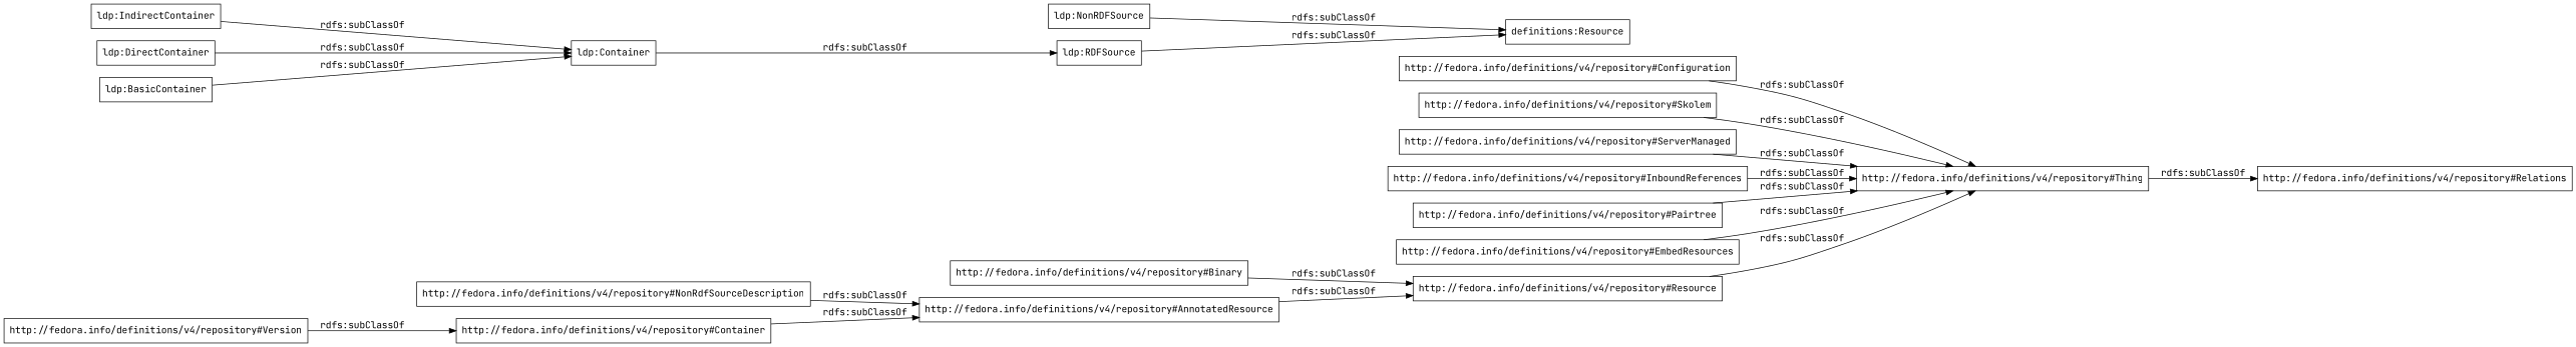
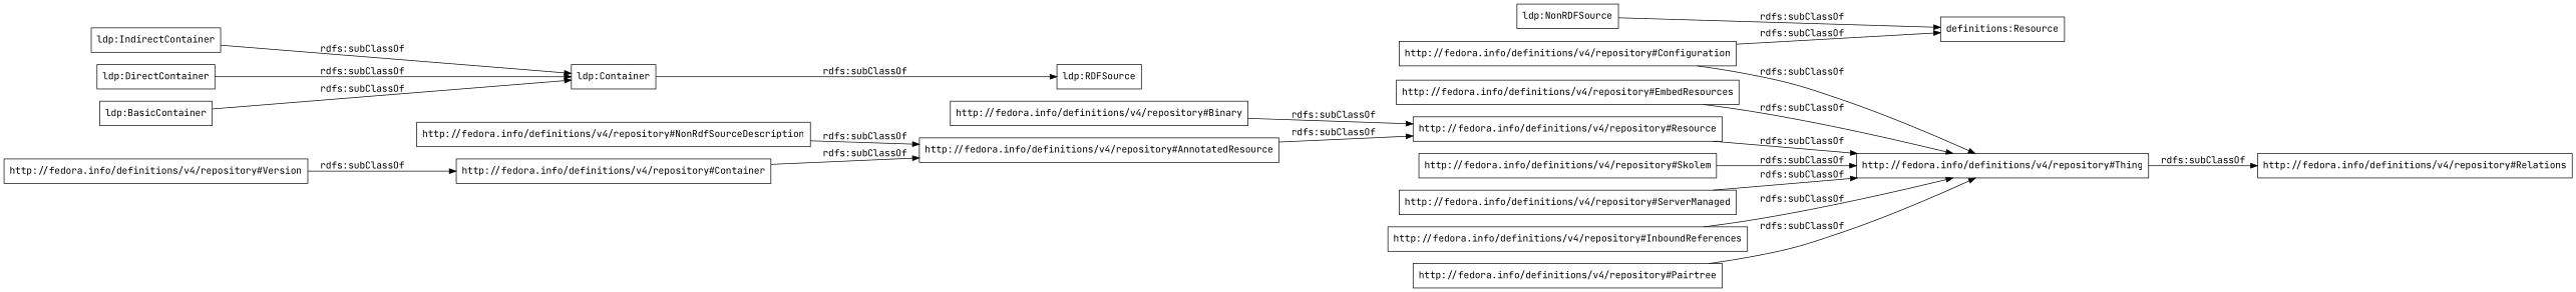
  digraph {
    fontname="JetBrains Mono"
    rankdir=LR
    node [color=black fontname="JetBrains Mono" shape=rectangle]
    edge [fontname="JetBrains Mono"]
    "http://fedora.info/definitions/v4/repository#Container"
    "http://fedora.info/definitions/v4/repository#AnnotatedResource"
    "http://fedora.info/definitions/v4/repository#Resource"
    "http://fedora.info/definitions/v4/repository#Binary"
    "http://fedora.info/definitions/v4/repository#Thing"
    "http://fedora.info/definitions/v4/repository#Configuration"
    "http://fedora.info/definitions/v4/repository#Relations"
    "http://fedora.info/definitions/v4/repository#Skolem"
    "http://fedora.info/definitions/v4/repository#ServerManaged"
    "http://fedora.info/definitions/v4/repository#InboundReferences"
    "http://fedora.info/definitions/v4/repository#Pairtree"
    "http://fedora.info/definitions/v4/repository#Version"
    "http://fedora.info/definitions/v4/repository#NonRdfSourceDescription"
    "http://fedora.info/definitions/v4/repository#EmbedResources"
    "ldp:Container"
    "ldp:RDFSource"
    n17 [label="definitions:Resource"]
    "ldp:IndirectContainer"
    "ldp:NonRDFSource"
    "ldp:DirectContainer"
    "ldp:BasicContainer"
    "http://fedora.info/definitions/v4/repository#Container" -> "http://fedora.info/definitions/v4/repository#AnnotatedResource" [label="rdfs:subClassOf"]
    "http://fedora.info/definitions/v4/repository#AnnotatedResource" -> "http://fedora.info/definitions/v4/repository#Resource" [label="rdfs:subClassOf"]
    "http://fedora.info/definitions/v4/repository#Resource" -> "http://fedora.info/definitions/v4/repository#Thing" [label="rdfs:subClassOf"]
    "http://fedora.info/definitions/v4/repository#Binary" -> "http://fedora.info/definitions/v4/repository#Resource" [label="rdfs:subClassOf"]
    "http://fedora.info/definitions/v4/repository#Thing" -> "http://fedora.info/definitions/v4/repository#Relations" [label="rdfs:subClassOf"]
    "http://fedora.info/definitions/v4/repository#Configuration" -> "http://fedora.info/definitions/v4/repository#Thing" [label="rdfs:subClassOf"]
    "http://fedora.info/definitions/v4/repository#Skolem" -> "http://fedora.info/definitions/v4/repository#Thing" [label="rdfs:subClassOf"]
    "http://fedora.info/definitions/v4/repository#ServerManaged" -> "http://fedora.info/definitions/v4/repository#Thing" [label="rdfs:subClassOf"]
    "http://fedora.info/definitions/v4/repository#InboundReferences" -> "http://fedora.info/definitions/v4/repository#Thing" [label="rdfs:subClassOf"]
    "http://fedora.info/definitions/v4/repository#Pairtree" -> "http://fedora.info/definitions/v4/repository#Thing" [label="rdfs:subClassOf"]
    "http://fedora.info/definitions/v4/repository#Version" -> "http://fedora.info/definitions/v4/repository#Container" [label="rdfs:subClassOf"]
    "http://fedora.info/definitions/v4/repository#NonRdfSourceDescription" -> "http://fedora.info/definitions/v4/repository#AnnotatedResource" [label="rdfs:subClassOf"]
    "http://fedora.info/definitions/v4/repository#EmbedResources" -> "http://fedora.info/definitions/v4/repository#Thing" [label="rdfs:subClassOf"]
    "ldp:Container" -> "ldp:RDFSource" [label="rdfs:subClassOf"]
-   "ldp:RDFSource" -> n17 [label="rdfs:subClassOf"]
+   "http://fedora.info/definitions/v4/repository#Configuration" -> n17 [label="rdfs:subClassOf"]
    "ldp:IndirectContainer" -> "ldp:Container" [label="rdfs:subClassOf"]
    "ldp:NonRDFSource" -> n17 [label="rdfs:subClassOf"]
    "ldp:DirectContainer" -> "ldp:Container" [label="rdfs:subClassOf"]
    "ldp:BasicContainer" -> "ldp:Container" [label="rdfs:subClassOf"]
  }
